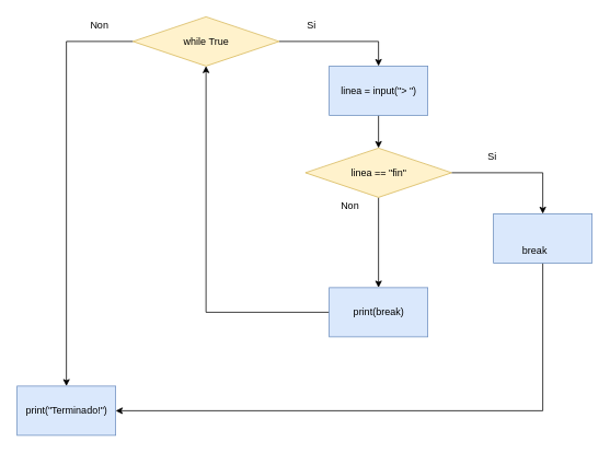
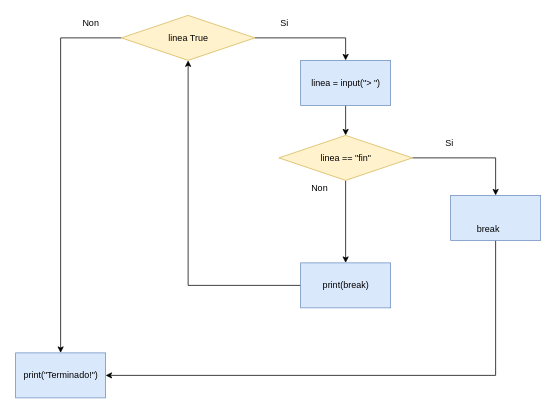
  <mxCell id="0" />
  <mxCell id="1" parent="0" />
  <mxCell id="2" value="" style="rounded=0;whiteSpace=wrap;html=1;fillColor=#dae8fc;strokeColor=#6c8ebf;" vertex="1" parent="1"><mxGeometry x="20" y="470" width="120" height="60" as="geometry" /></mxCell>
  <mxCell id="3" style="edgeStyle=orthogonalEdgeStyle;rounded=0;orthogonalLoop=1;jettySize=auto;html=1;entryX=0.5;entryY=0;entryDx=0;entryDy=0;" edge="1" parent="1" source="5" target="8"><mxGeometry relative="1" as="geometry" /></mxCell>
  <mxCell id="4" style="edgeStyle=orthogonalEdgeStyle;rounded=0;orthogonalLoop=1;jettySize=auto;html=1;entryX=0.5;entryY=0;entryDx=0;entryDy=0;" edge="1" parent="1" source="5" target="2"><mxGeometry relative="1" as="geometry" /></mxCell>
  <mxCell id="5" value="" style="rhombus;whiteSpace=wrap;html=1;fillColor=#fff2cc;strokeColor=#d6b656;" vertex="1" parent="1"><mxGeometry x="161" y="20" width="178" height="60" as="geometry" /></mxCell>
- <mxCell id="6" value="while True" style="text;html=1;resizable=0;autosize=1;align=center;verticalAlign=middle;points=[];fillColor=none;strokeColor=none;rounded=0;" vertex="1" parent="1"><mxGeometry x="215" y="40" width="70" height="20" as="geometry" /></mxCell>
+ <mxCell id="6" value="linea True" style="text;html=1;resizable=0;autosize=1;align=center;verticalAlign=middle;points=[];fillColor=none;strokeColor=none;rounded=0;" vertex="1" parent="1"><mxGeometry x="215" y="40" width="70" height="20" as="geometry" /></mxCell>
  <mxCell id="7" style="edgeStyle=orthogonalEdgeStyle;rounded=0;orthogonalLoop=1;jettySize=auto;html=1;" edge="1" parent="1" source="8" target="18"><mxGeometry relative="1" as="geometry" /></mxCell>
  <mxCell id="8" value="" style="rounded=0;whiteSpace=wrap;html=1;fillColor=#dae8fc;strokeColor=#6c8ebf;" vertex="1" parent="1"><mxGeometry x="400" y="80" width="120" height="60" as="geometry" /></mxCell>
  <mxCell id="9" value="linea = input(&quot;&amp;gt; &quot;)" style="text;html=1;resizable=0;autosize=1;align=center;verticalAlign=middle;points=[];fillColor=none;strokeColor=none;rounded=0;" vertex="1" parent="1"><mxGeometry x="405" y="100" width="110" height="20" as="geometry" /></mxCell>
  <mxCell id="10" style="edgeStyle=orthogonalEdgeStyle;rounded=0;orthogonalLoop=1;jettySize=auto;html=1;entryX=0.5;entryY=1;entryDx=0;entryDy=0;" edge="1" parent="1" source="11" target="5"><mxGeometry relative="1" as="geometry" /></mxCell>
  <mxCell id="11" value="" style="rounded=0;whiteSpace=wrap;html=1;fillColor=#dae8fc;strokeColor=#6c8ebf;" vertex="1" parent="1"><mxGeometry x="400" y="350" width="120" height="60" as="geometry" /></mxCell>
  <mxCell id="12" value="print(break)" style="text;html=1;resizable=0;autosize=1;align=center;verticalAlign=middle;points=[];fillColor=none;strokeColor=none;rounded=0;" vertex="1" parent="1"><mxGeometry x="425" y="370" width="70" height="20" as="geometry" /></mxCell>
  <mxCell id="13" value="print(&quot;Terminado!&quot;)" style="text;html=1;resizable=0;autosize=1;align=center;verticalAlign=middle;points=[];fillColor=none;strokeColor=none;rounded=0;" vertex="1" parent="1"><mxGeometry x="25" y="490" width="110" height="20" as="geometry" /></mxCell>
  <mxCell id="14" value="Si" style="text;html=1;resizable=0;autosize=1;align=center;verticalAlign=middle;points=[];fillColor=none;strokeColor=none;rounded=0;" vertex="1" parent="1"><mxGeometry x="363" y="20" width="30" height="20" as="geometry" /></mxCell>
  <mxCell id="15" value="Non" style="text;html=1;resizable=0;autosize=1;align=center;verticalAlign=middle;points=[];fillColor=none;strokeColor=none;rounded=0;" vertex="1" parent="1"><mxGeometry x="100" y="20" width="40" height="20" as="geometry" /></mxCell>
  <mxCell id="16" style="edgeStyle=orthogonalEdgeStyle;rounded=0;orthogonalLoop=1;jettySize=auto;html=1;entryX=0.5;entryY=0;entryDx=0;entryDy=0;" edge="1" parent="1" source="18" target="21"><mxGeometry relative="1" as="geometry" /></mxCell>
  <mxCell id="17" style="edgeStyle=orthogonalEdgeStyle;rounded=0;orthogonalLoop=1;jettySize=auto;html=1;entryX=0.5;entryY=0;entryDx=0;entryDy=0;" edge="1" parent="1" source="18" target="11"><mxGeometry relative="1" as="geometry" /></mxCell>
  <mxCell id="18" value="" style="rhombus;whiteSpace=wrap;html=1;fillColor=#fff2cc;strokeColor=#d6b656;" vertex="1" parent="1"><mxGeometry x="371" y="180" width="178" height="60" as="geometry" /></mxCell>
  <mxCell id="19" value="linea == &quot;fin&quot;" style="text;html=1;resizable=0;autosize=1;align=center;verticalAlign=middle;points=[];fillColor=none;strokeColor=none;rounded=0;" vertex="1" parent="1"><mxGeometry x="420" y="200" width="80" height="20" as="geometry" /></mxCell>
  <mxCell id="20" style="edgeStyle=orthogonalEdgeStyle;rounded=0;orthogonalLoop=1;jettySize=auto;html=1;entryX=1;entryY=0.5;entryDx=0;entryDy=0;" edge="1" parent="1" source="21" target="2"><mxGeometry relative="1" as="geometry"><Array as="points"><mxPoint x="660" y="500" /></Array></mxGeometry></mxCell>
  <mxCell id="21" value="" style="rounded=0;whiteSpace=wrap;html=1;fillColor=#dae8fc;strokeColor=#6c8ebf;" vertex="1" parent="1"><mxGeometry x="600" y="260" width="120" height="60" as="geometry" /></mxCell>
  <mxCell id="22" value="break" style="text;html=1;resizable=0;autosize=1;align=center;verticalAlign=middle;points=[];fillColor=none;strokeColor=none;rounded=0;" vertex="1" parent="1"><mxGeometry x="625" y="295" width="50" height="20" as="geometry" /></mxCell>
  <mxCell id="23" value="Si" style="text;html=1;resizable=0;autosize=1;align=center;verticalAlign=middle;points=[];fillColor=none;strokeColor=none;rounded=0;" vertex="1" parent="1"><mxGeometry x="583" y="180" width="30" height="20" as="geometry" /></mxCell>
  <mxCell id="24" value="Non" style="text;html=1;resizable=0;autosize=1;align=center;verticalAlign=middle;points=[];fillColor=none;strokeColor=none;rounded=0;" vertex="1" parent="1"><mxGeometry x="405" y="240" width="40" height="20" as="geometry" /></mxCell>
